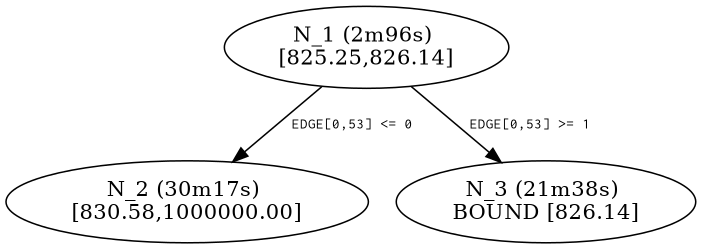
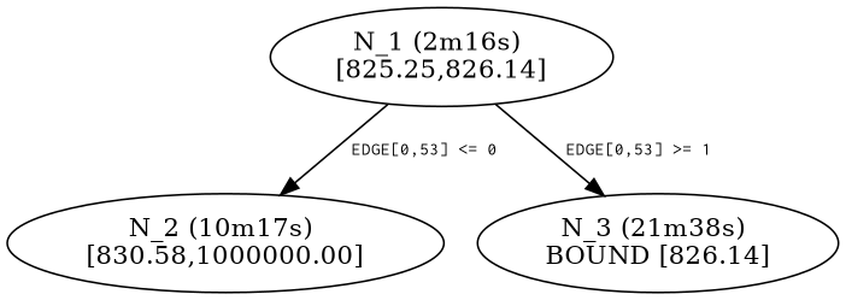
  digraph {
    edge [fontname=Courier fontsize=10]
-   n1 [label="N_1 (2m96s) \n[825.25,826.14]"]
-   n2 [label="N_2 (30m17s) \n[830.58,1000000.00]"]
+   n1 [label="N_1 (2m16s) \n[825.25,826.14]"]
+   n2 [label="N_2 (10m17s) \n[830.58,1000000.00]"]
    n3 [label="N_3 (21m38s) \nBOUND [826.14]"]
    n1 -> n2 [label=" EDGE[0,53] <= 0  "]
    n1 -> n3 [label=" EDGE[0,53] >= 1  "]
  }
